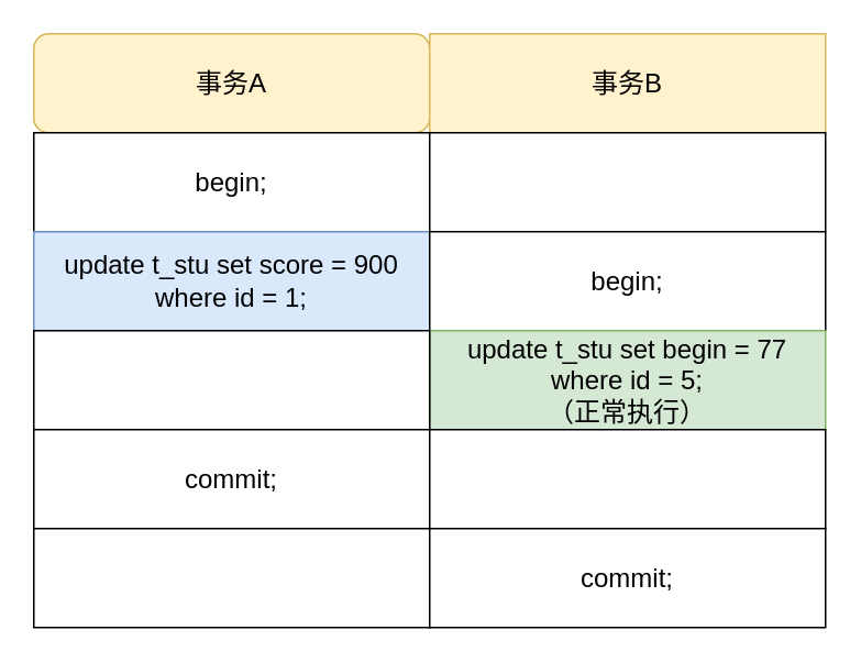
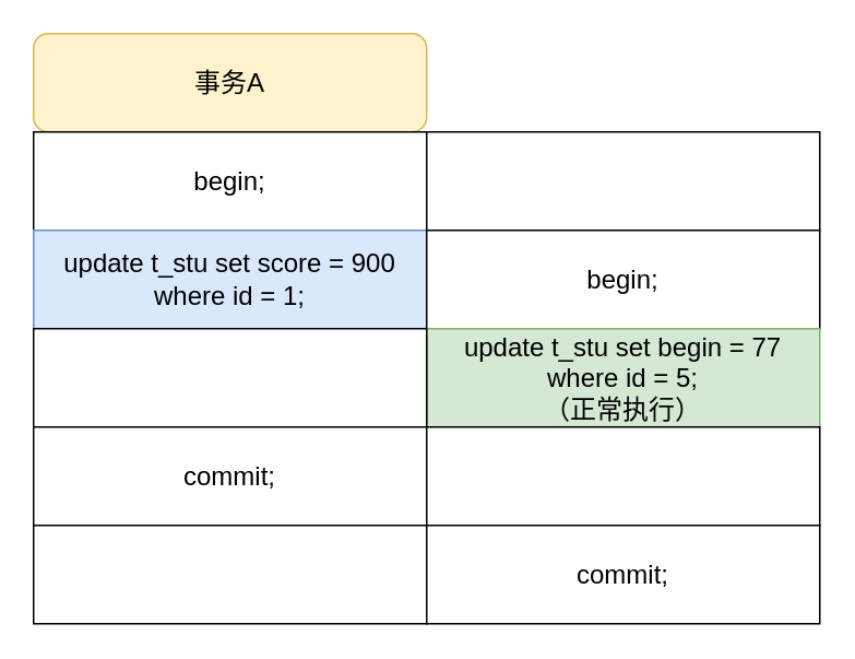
  <mxCell id="0" />
  <mxCell id="1" parent="0" />
  <mxCell id="2" value="事务A" style="whiteSpace=wrap;html=1;fontSize=16;fillColor=#fff2cc;strokeColor=#d6b656;rounded=1;" vertex="1" parent="1"><mxGeometry x="20" y="20" width="240" height="60" as="geometry" /></mxCell>
- <mxCell id="3" value="事务B" style="rounded=0;whiteSpace=wrap;html=1;fontSize=16;fillColor=#fff2cc;strokeColor=#d6b656;" vertex="1" parent="1"><mxGeometry x="260" y="20" width="240" height="60" as="geometry" /></mxCell>
  <mxCell id="4" value="begin;" style="rounded=0;whiteSpace=wrap;html=1;fontSize=16;" vertex="1" parent="1"><mxGeometry x="20" y="80" width="240" height="60" as="geometry" /></mxCell>
  <mxCell id="5" value="" style="rounded=0;whiteSpace=wrap;html=1;fontSize=16;" vertex="1" parent="1"><mxGeometry x="260" y="80" width="240" height="60" as="geometry" /></mxCell>
  <mxCell id="6" value="update t_stu set score = 900 where id = 1;" style="rounded=0;whiteSpace=wrap;html=1;fontSize=16;fillColor=#dae8fc;strokeColor=#6c8ebf;" vertex="1" parent="1"><mxGeometry x="20" y="140" width="240" height="60" as="geometry" /></mxCell>
  <mxCell id="7" value="begin;" style="rounded=0;whiteSpace=wrap;html=1;fontSize=16;" vertex="1" parent="1"><mxGeometry x="260" y="140" width="240" height="60" as="geometry" /></mxCell>
  <mxCell id="8" value="update t_stu set begin = 77 where id = 5;&lt;br&gt;（正常执行）" style="rounded=0;whiteSpace=wrap;html=1;fontSize=16;fillColor=#d5e8d4;strokeColor=#82b366;" vertex="1" parent="1"><mxGeometry x="260" y="200" width="240" height="60" as="geometry" /></mxCell>
  <mxCell id="9" value="" style="rounded=0;whiteSpace=wrap;html=1;fontSize=16;" vertex="1" parent="1"><mxGeometry x="20" y="200" width="240" height="60" as="geometry" /></mxCell>
  <mxCell id="10" value="commit;" style="rounded=0;whiteSpace=wrap;html=1;fontSize=16;" vertex="1" parent="1"><mxGeometry x="20" y="260" width="240" height="60" as="geometry" /></mxCell>
  <mxCell id="11" value="" style="rounded=0;whiteSpace=wrap;html=1;fontSize=16;" vertex="1" parent="1"><mxGeometry x="260" y="260" width="240" height="60" as="geometry" /></mxCell>
  <mxCell id="12" value="" style="rounded=0;whiteSpace=wrap;html=1;fontSize=16;" vertex="1" parent="1"><mxGeometry x="20" y="320" width="240" height="60" as="geometry" /></mxCell>
  <mxCell id="13" value="&lt;span&gt;commit;&lt;/span&gt;" style="rounded=0;whiteSpace=wrap;html=1;fontSize=16;" vertex="1" parent="1"><mxGeometry x="260" y="320" width="240" height="60" as="geometry" /></mxCell>
